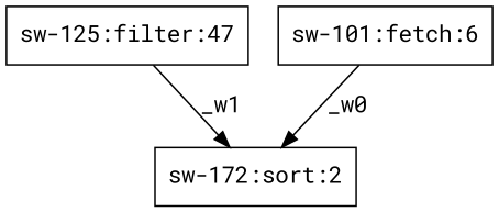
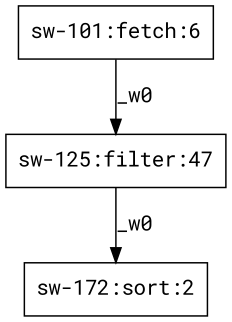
  digraph {
    fontname="Roboto Mono"
    node [fontname="Roboto Mono" shape=box]
    edge [fontname="Roboto Mono"]
    n1 [label="sw-125:filter:47"]
    n2 [label="sw-172:sort:2"]
    n3 [label="sw-101:fetch:6"]
-   n1 -> n2 [label=_w1]
-   n3 -> n2 [label=_w0]
+   n1 -> n2 [label=_w0]
+   n3 -> n1 [label=_w0]
  }
